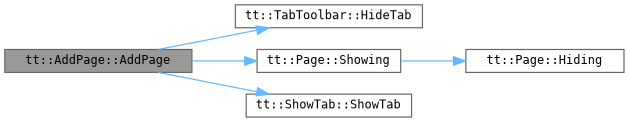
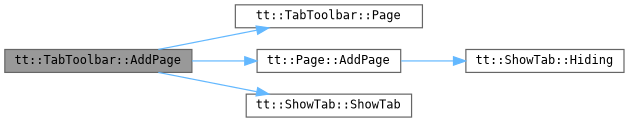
  digraph {
    fontname="DejaVu Sans Mono"
    rankdir=LR
    node [color=grey40 fillcolor=white fontname="DejaVu Sans Mono" fontsize=10 shape=box style=filled]
    edge [color=steelblue1 fontname="DejaVu Sans Mono" fontsize=10 labelfontname=Helvetica labelfontsize=10 style=solid]
-   n1 [color=gray40 fillcolor=grey60 fontcolor=black height=0.2 label="tt::AddPage::AddPage" width=0.4]
-   n2 [height=0.2 label="tt::TabToolbar::HideTab" width=0.4]
-   n3 [height=0.2 label="tt::Page::Showing" width=0.4]
+   n1 [color=gray40 fillcolor=grey60 fontcolor=black height=0.2 label="tt::TabToolbar::AddPage" width=0.4]
+   n2 [height=0.2 label="tt::TabToolbar::Page" width=0.4]
+   n3 [height=0.2 label="tt::Page::AddPage" width=0.4]
    n4 [height=0.2 label="tt::ShowTab::ShowTab" width=0.4]
-   n5 [height=0.2 label="tt::Page::Hiding" width=0.4]
+   n5 [height=0.2 label="tt::ShowTab::Hiding" width=0.4]
    n1 -> n2
    n1 -> n3
    n1 -> n4
    n3 -> n5
  }
